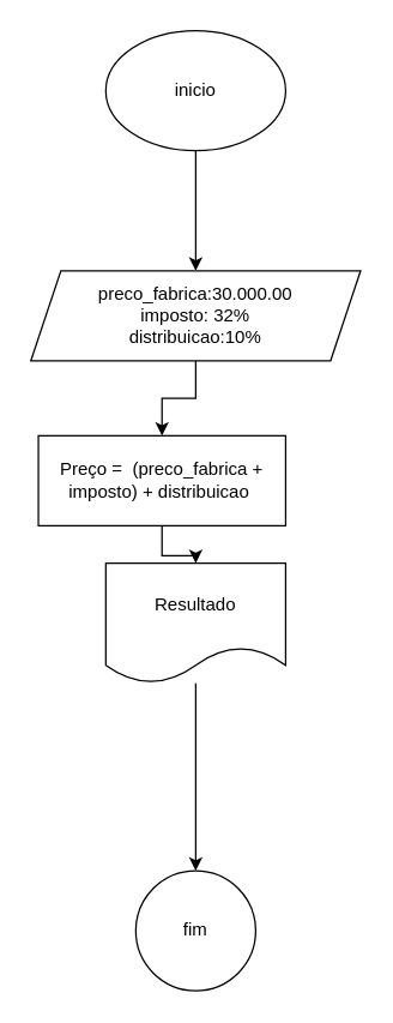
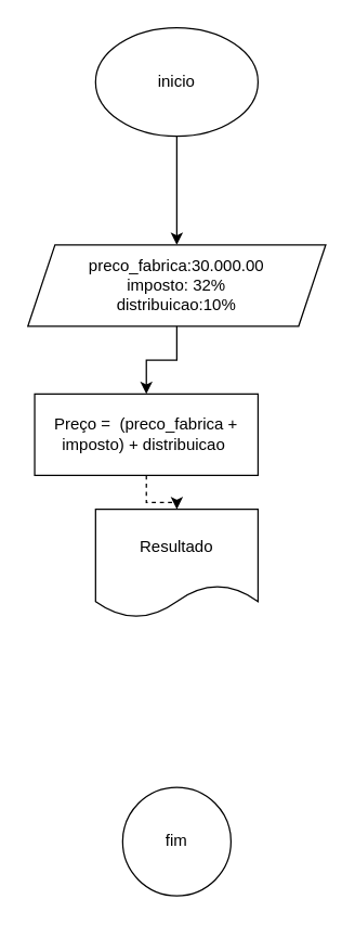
  <mxCell id="0" />
  <mxCell id="1" parent="0" />
  <mxCell id="2" value="" style="edgeStyle=orthogonalEdgeStyle;rounded=0;orthogonalLoop=1;jettySize=auto;html=1;" edge="1" parent="1" source="3" target="5"><mxGeometry relative="1" as="geometry" /></mxCell>
  <mxCell id="3" value="inicio" style="ellipse;whiteSpace=wrap;html=1;" vertex="1" parent="1"><mxGeometry x="70" y="20" width="120" height="80" as="geometry" /></mxCell>
  <mxCell id="4" value="" style="edgeStyle=orthogonalEdgeStyle;rounded=0;orthogonalLoop=1;jettySize=auto;html=1;" edge="1" parent="1" source="5" target="7"><mxGeometry relative="1" as="geometry" /></mxCell>
  <mxCell id="5" value="preco_fabrica:30.000.00&lt;div&gt;imposto: 32%&lt;/div&gt;&lt;div&gt;distribuicao:10%&lt;/div&gt;" style="shape=parallelogram;perimeter=parallelogramPerimeter;whiteSpace=wrap;html=1;fixedSize=1;" vertex="1" parent="1"><mxGeometry x="20" y="180" width="220" height="60" as="geometry" /></mxCell>
- <mxCell id="6" value="" style="edgeStyle=orthogonalEdgeStyle;rounded=0;orthogonalLoop=1;jettySize=auto;html=1;" edge="1" parent="1" source="7" target="9"><mxGeometry relative="1" as="geometry" /></mxCell>
+ <mxCell id="6" value="" style="edgeStyle=orthogonalEdgeStyle;rounded=0;orthogonalLoop=1;jettySize=auto;html=1;dashed=1;" edge="1" parent="1" source="7" target="9"><mxGeometry relative="1" as="geometry" /></mxCell>
  <mxCell id="7" value="Preço =&amp;nbsp; (preco_fabrica + imposto) + distribuicao&amp;nbsp;" style="whiteSpace=wrap;html=1;" vertex="1" parent="1"><mxGeometry x="25" y="290" width="165" height="60" as="geometry" /></mxCell>
- <mxCell id="8" value="" style="edgeStyle=orthogonalEdgeStyle;rounded=0;orthogonalLoop=1;jettySize=auto;html=1;" edge="1" parent="1" source="9" target="10"><mxGeometry relative="1" as="geometry" /></mxCell>
  <mxCell id="9" value="Resultado" style="shape=document;whiteSpace=wrap;html=1;boundedLbl=1;" vertex="1" parent="1"><mxGeometry x="70" y="375" width="120" height="80" as="geometry" /></mxCell>
  <mxCell id="10" value="fim" style="ellipse;whiteSpace=wrap;html=1;" vertex="1" parent="1"><mxGeometry x="90" y="580" width="80" height="80" as="geometry" /></mxCell>
